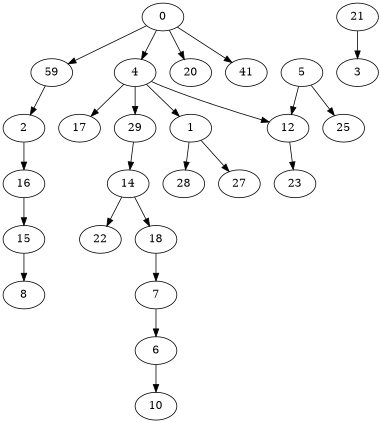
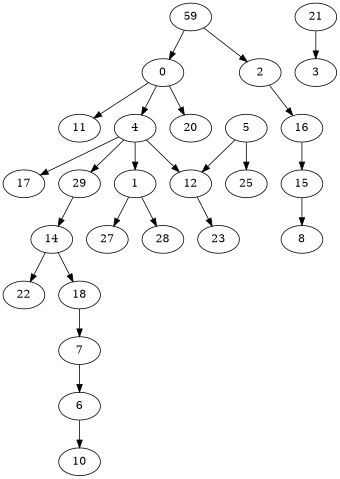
  digraph {
    n1 [label=59]
    0
    4
    20
-   11 [label=41]
+   11
    2
    17
    29
    1
    12
    16
    14
    28
    27
    5
    25
    15
    22
    18
    23
    21
    3
    8
    7
    6
    10
    n1 -> 2
-   0 -> n1
+   n1 -> 0
    0 -> 4
    0 -> 20
    0 -> 11
    4 -> 17
    4 -> 29
    4 -> 1
    4 -> 12
    2 -> 16
    29 -> 14
    1 -> 28
    1 -> 27
    12 -> 23
    16 -> 15
    14 -> 22
    14 -> 18
    5 -> 12
    5 -> 25
    15 -> 8
    18 -> 7
    21 -> 3
    7 -> 6
    6 -> 10
  }
